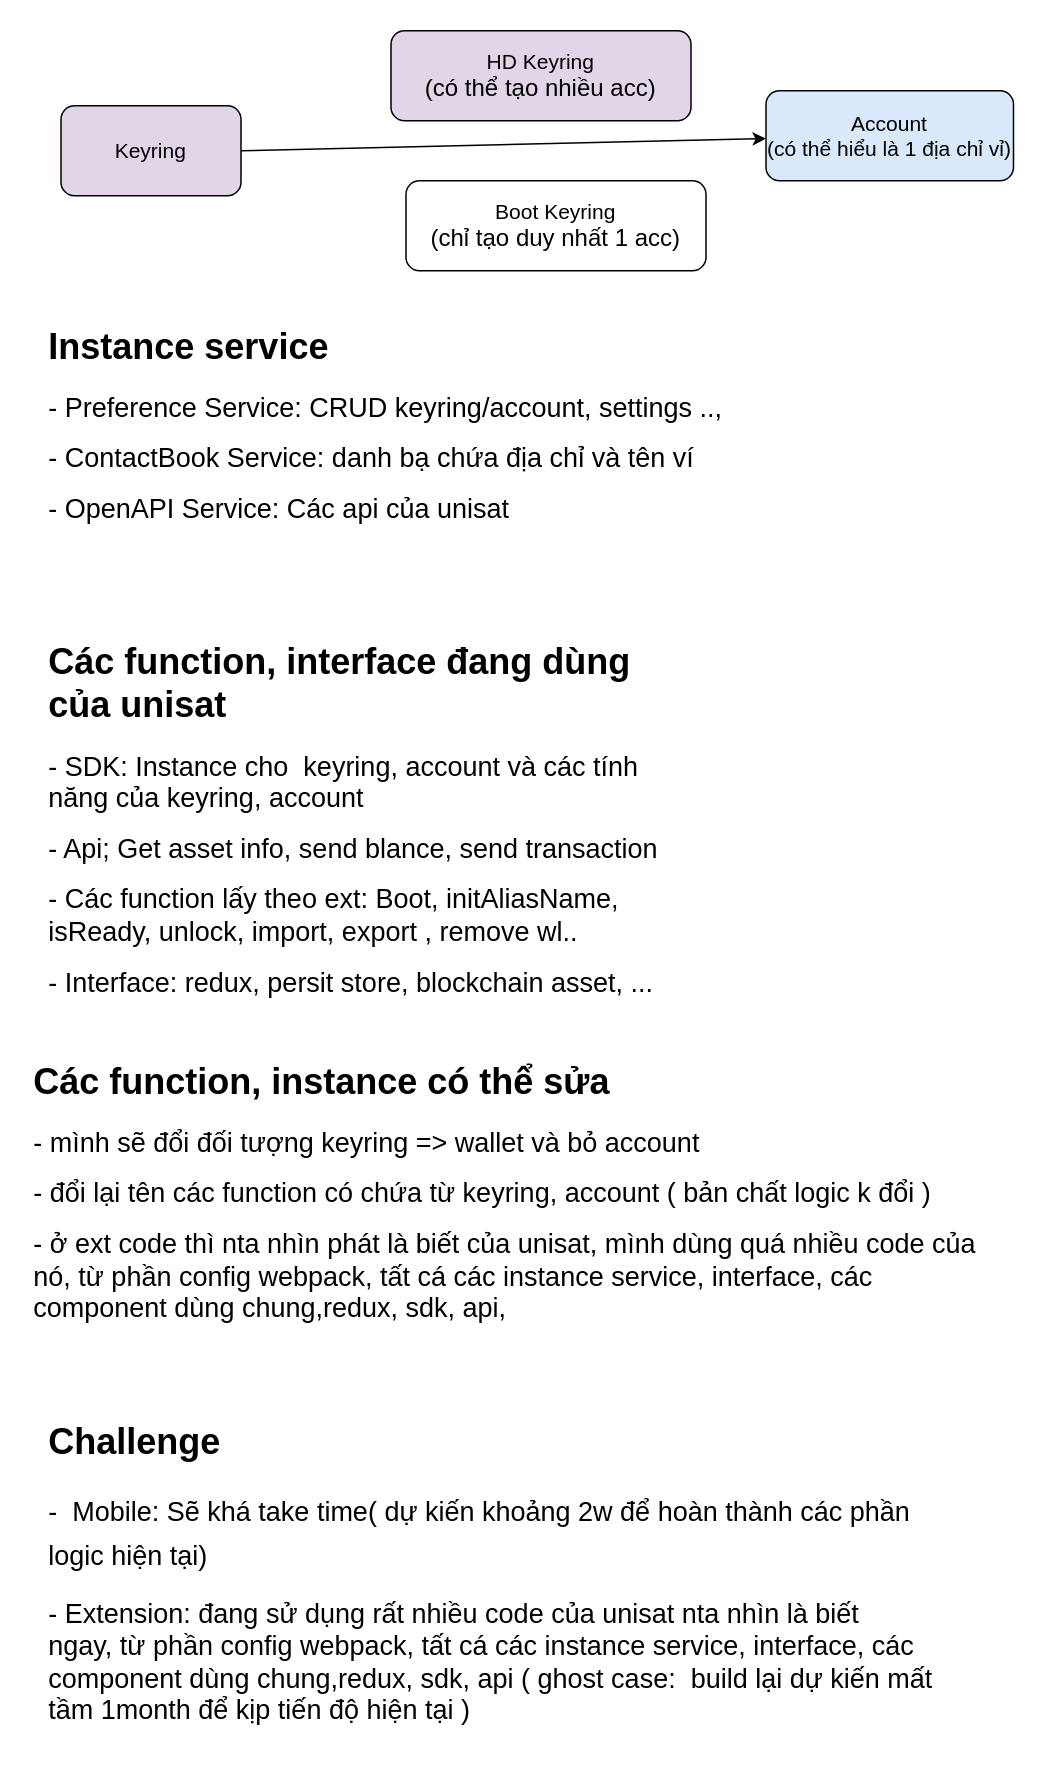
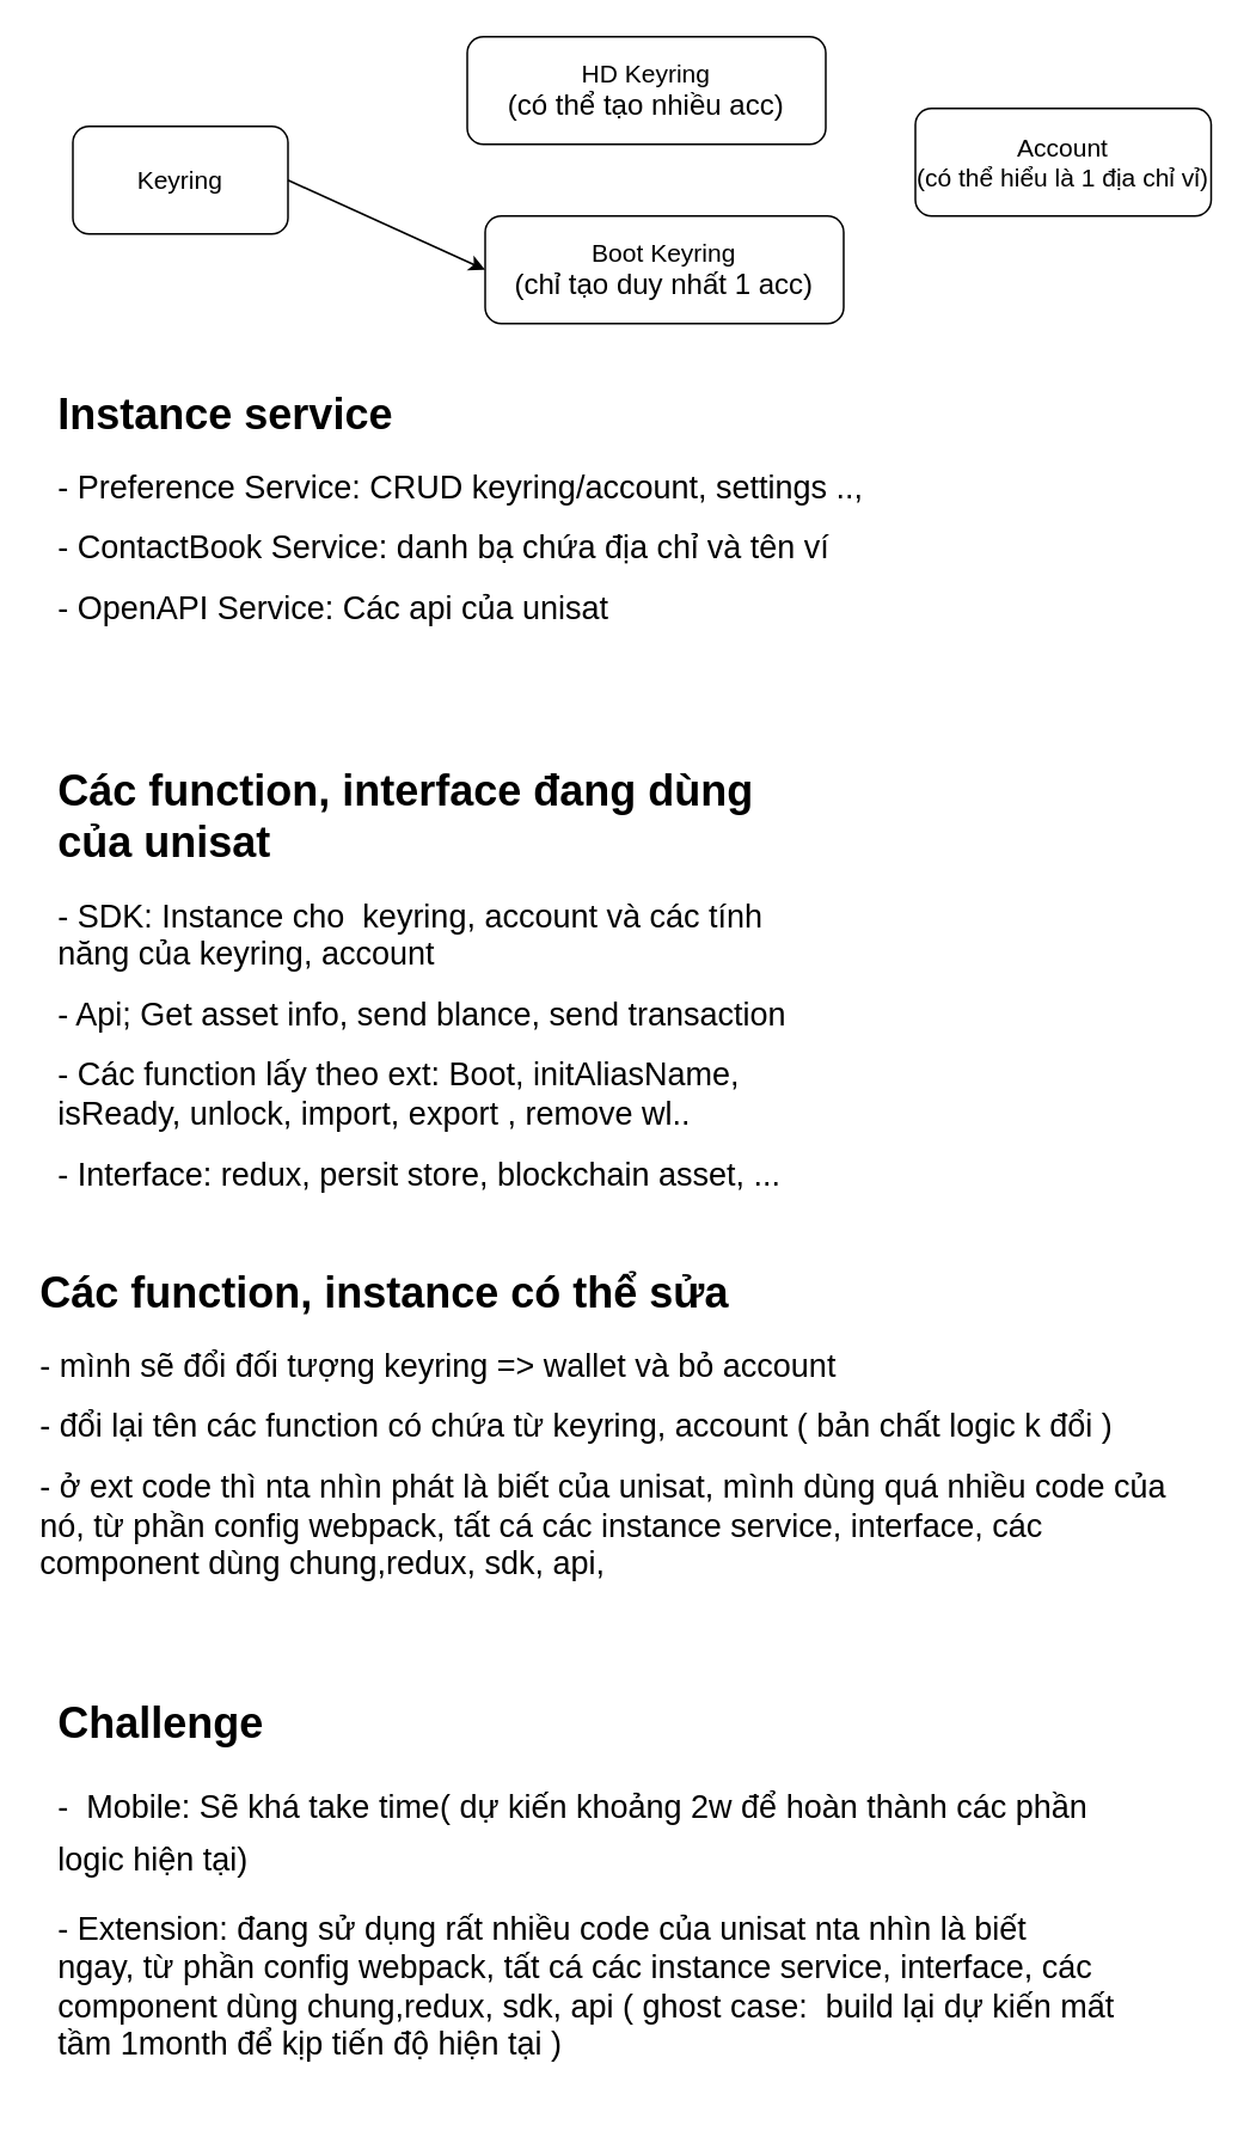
  <mxCell id="0" />
  <mxCell id="1" parent="0" />
- <mxCell id="2" value="&lt;font style=&quot;font-size: 14px;&quot;&gt;Keyring&lt;/font&gt;" style="rounded=1;whiteSpace=wrap;html=1;fillColor=#e1d5e7;" vertex="1" parent="1"><mxGeometry x="40" y="70" width="120" height="60" as="geometry" /></mxCell>
- <mxCell id="3" value="&lt;font style=&quot;font-size: 14px;&quot;&gt;HD Keyring&lt;/font&gt;&lt;div&gt;&lt;font size=&quot;3&quot;&gt;(có thể tạo nhiều acc)&lt;/font&gt;&lt;/div&gt;" style="rounded=1;whiteSpace=wrap;html=1;fillColor=#e1d5e7;" vertex="1" parent="1"><mxGeometry x="260" width="200" height="60" as="geometry" y="20" /></mxCell>
+ <mxCell id="2" value="&lt;font style=&quot;font-size: 14px;&quot;&gt;Keyring&lt;/font&gt;" style="rounded=1;whiteSpace=wrap;html=1;" vertex="1" parent="1"><mxGeometry x="40" y="70" width="120" height="60" as="geometry" /></mxCell>
+ <mxCell id="3" value="&lt;font style=&quot;font-size: 14px;&quot;&gt;HD Keyring&lt;/font&gt;&lt;div&gt;&lt;font size=&quot;3&quot;&gt;(có thể tạo nhiều acc)&lt;/font&gt;&lt;/div&gt;" style="rounded=1;whiteSpace=wrap;html=1;" vertex="1" parent="1"><mxGeometry x="260" width="200" height="60" as="geometry" y="20" /></mxCell>
  <mxCell id="4" value="&lt;font style=&quot;font-size: 14px;&quot;&gt;Boot Keyring&lt;/font&gt;&lt;div&gt;&lt;font size=&quot;3&quot;&gt;(chỉ tạo duy nhất 1 acc)&lt;/font&gt;&lt;/div&gt;" style="rounded=1;whiteSpace=wrap;html=1;" vertex="1" parent="1"><mxGeometry x="270" y="120" width="200" height="60" as="geometry" /></mxCell>
- <mxCell id="5" value="&lt;font style=&quot;font-size: 14px;&quot;&gt;Account&lt;br&gt;(có thể hiểu là 1 địa chỉ vỉ)&lt;/font&gt;" style="rounded=1;whiteSpace=wrap;html=1;fillColor=#dae8fc;" vertex="1" parent="1"><mxGeometry x="510" y="60" width="165" height="60" as="geometry" /></mxCell>
+ <mxCell id="5" value="&lt;font style=&quot;font-size: 14px;&quot;&gt;Account&lt;br&gt;(có thể hiểu là 1 địa chỉ vỉ)&lt;/font&gt;" style="rounded=1;whiteSpace=wrap;html=1;" vertex="1" parent="1"><mxGeometry x="510" y="60" width="165" height="60" as="geometry" /></mxCell>
  <mxCell id="6" value="&lt;h1 style=&quot;margin-top: 0px;&quot;&gt;Các function, interface đang dùng của unisat&lt;/h1&gt;&lt;p&gt;&lt;font style=&quot;font-size: 18px;&quot;&gt;- SDK: Instance cho&amp;nbsp; keyring, account và các tính năng của keyring, account&lt;/font&gt;&lt;/p&gt;&lt;p&gt;&lt;font style=&quot;font-size: 18px;&quot;&gt;- Api; Get asset info, send blance, send transaction&lt;/font&gt;&lt;/p&gt;&lt;p&gt;&lt;font style=&quot;font-size: 18px;&quot;&gt;- Các function lấy theo ext: Boot, initAliasName, isReady, unlock, import, export , remove wl..&lt;/font&gt;&lt;/p&gt;&lt;p&gt;&lt;font style=&quot;font-size: 18px;&quot;&gt;- Interface: redux, persit store, blockchain asset, ...&lt;/font&gt;&lt;/p&gt;" style="text;html=1;whiteSpace=wrap;overflow=hidden;rounded=0;" vertex="1" parent="1"><mxGeometry x="30" y="420" width="430" height="250" as="geometry" /></mxCell>
- <mxCell id="7" value="" style="endArrow=classic;html=1;rounded=0;exitX=1;exitY=0.5;exitDx=0;exitDy=0;" edge="1" parent="1" source="2" target="5"><mxGeometry width="50" height="50" relative="1" as="geometry"><mxPoint x="70" y="60" as="sourcePoint" /><mxPoint x="260" y="300" as="targetPoint" /></mxGeometry></mxCell>
+ <mxCell id="7" value="" style="endArrow=classic;html=1;rounded=0;exitX=1;exitY=0.5;exitDx=0;exitDy=0;entryX=0;entryY=0.5;entryDx=0;entryDy=0;" edge="1" parent="1" source="2" target="4"><mxGeometry width="50" height="50" relative="1" as="geometry"><mxPoint x="70" y="60" as="sourcePoint" /><mxPoint x="260" y="300" as="targetPoint" /></mxGeometry></mxCell>
  <mxCell id="8" value="&lt;h1 style=&quot;margin-top: 0px;&quot;&gt;Các function, instance có thể sửa&lt;/h1&gt;&lt;p&gt;&lt;font style=&quot;font-size: 18px;&quot;&gt;- mình sẽ đổi đối tượng keyring =&amp;gt; wallet và bỏ account&lt;/font&gt;&lt;/p&gt;&lt;p&gt;&lt;font style=&quot;font-size: 18px;&quot;&gt;- đổi lại tên các function có chứa từ keyring, account ( bản chất logic k đổi )&lt;/font&gt;&lt;/p&gt;&lt;p&gt;&lt;font style=&quot;font-size: 18px;&quot;&gt;- ở ext code thì nta nhìn phát là biết của unisat, mình dùng quá nhiều code của nó, từ phần config webpack, tất cá các instance service, interface, các component dùng chung,redux, sdk, api,&lt;/font&gt;&lt;/p&gt;" style="text;html=1;whiteSpace=wrap;overflow=hidden;rounded=0;" vertex="1" parent="1"><mxGeometry x="20" y="700" width="640" height="200" as="geometry" /></mxCell>
  <mxCell id="9" value="&lt;h1 style=&quot;margin-top: 0px;&quot;&gt;Instance service&lt;/h1&gt;&lt;p&gt;&lt;font style=&quot;font-size: 18px;&quot;&gt;- Preference Service: CRUD keyring/account, settings ..,&lt;/font&gt;&lt;/p&gt;&lt;p&gt;&lt;font style=&quot;font-size: 18px;&quot;&gt;- ContactBook Service: danh bạ chứa địa chỉ và tên ví&lt;/font&gt;&lt;/p&gt;&lt;p&gt;&lt;font style=&quot;font-size: 18px;&quot;&gt;- OpenAPI Service: Các api của unisat&lt;/font&gt;&lt;/p&gt;" style="text;html=1;whiteSpace=wrap;overflow=hidden;rounded=0;" vertex="1" parent="1"><mxGeometry x="30" y="210" width="470" height="175" as="geometry" /></mxCell>
  <mxCell id="10" value="&lt;h1 style=&quot;margin-top: 0px;&quot;&gt;Challenge&lt;/h1&gt;&lt;h1 style=&quot;margin-top: 0px;&quot;&gt;&lt;span style=&quot;background-color: initial; font-weight: normal;&quot;&gt;&lt;font style=&quot;font-size: 18px;&quot;&gt;-&amp;nbsp; Mobile: Sẽ khá take time( dự kiến khoảng 2w để hoàn thành các phần logic hiện tại)&lt;/font&gt;&lt;/span&gt;&lt;/h1&gt;&lt;div&gt;&lt;span style=&quot;font-size: 18px;&quot;&gt;- Extension: đang sử dụng rất nhiều code của unisat nta nhìn là biết ngay,&amp;nbsp;&lt;/span&gt;&lt;span style=&quot;font-size: 18px; background-color: initial;&quot;&gt;từ phần config webpack, tất cá các instance service, interface, các component dùng chung,redux, sdk, api ( ghost case:&amp;nbsp; build lại dự kiến mất tầm 1month để kịp tiến độ hiện tại )&lt;/span&gt;&lt;/div&gt;" style="text;html=1;whiteSpace=wrap;overflow=hidden;rounded=0;" vertex="1" parent="1"><mxGeometry x="30" y="940" width="600" height="230" as="geometry" /></mxCell>
